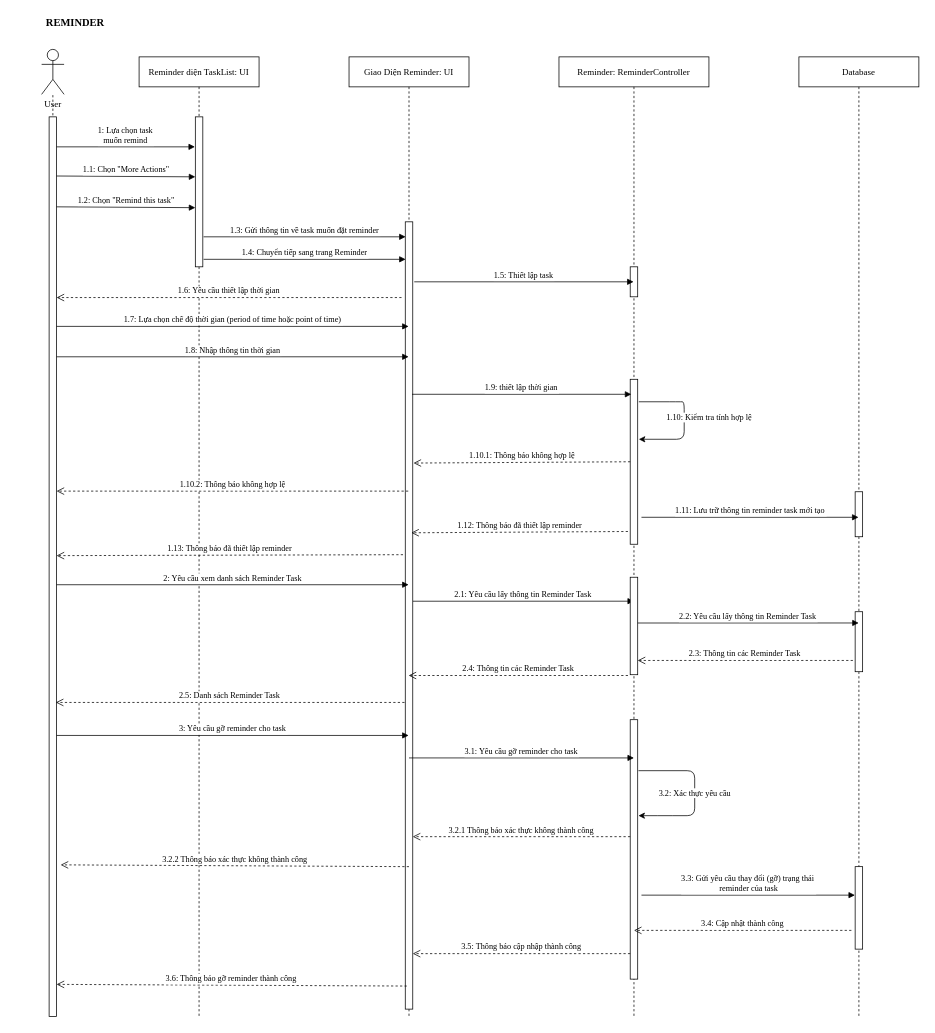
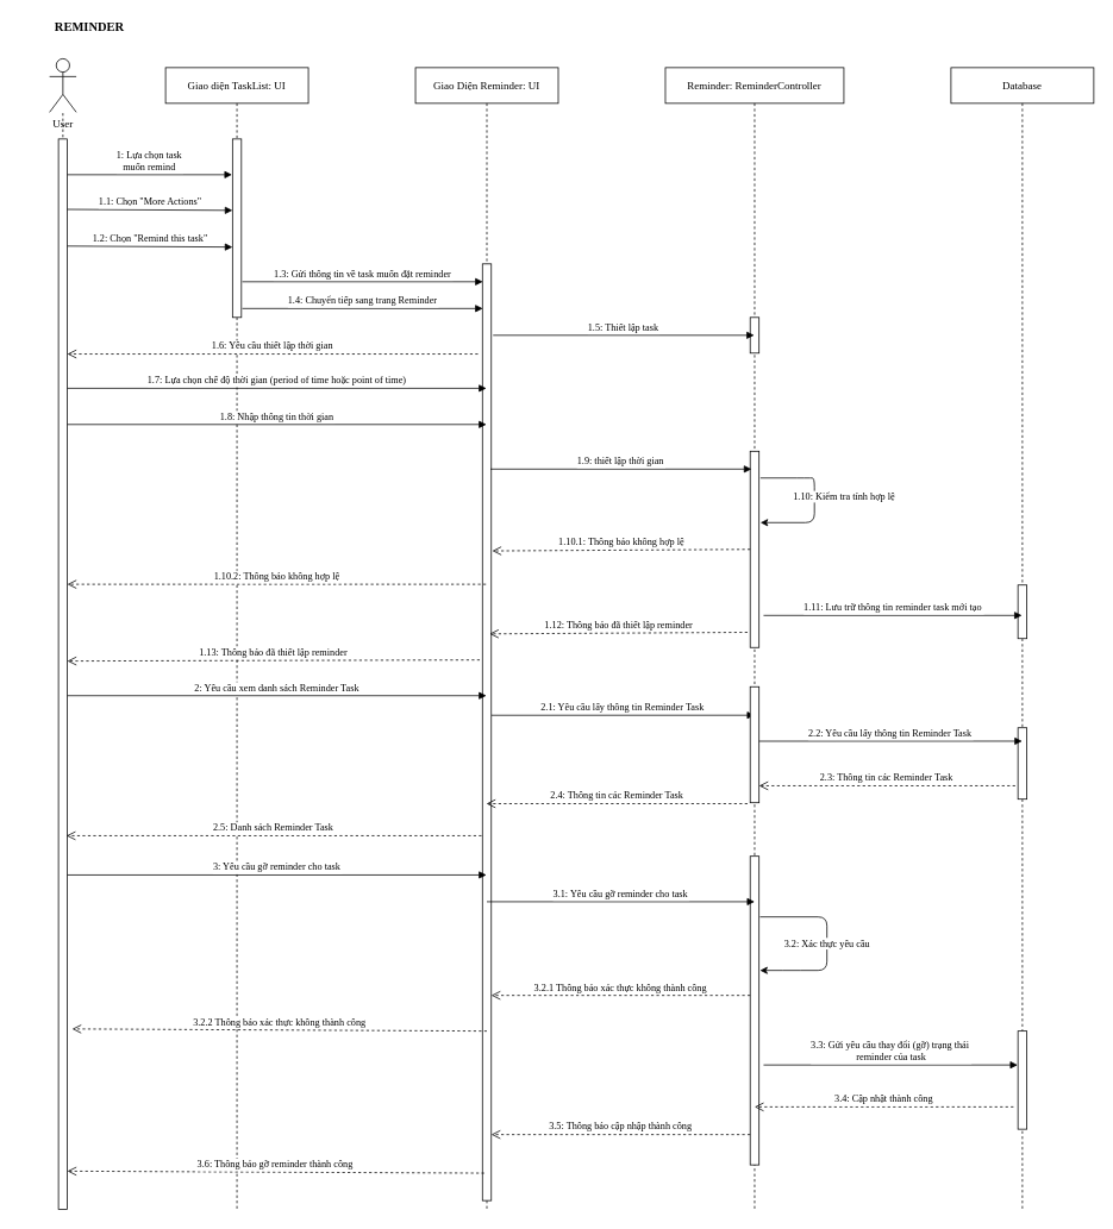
  <mxCell id="0" />
  <mxCell id="1" parent="0" />
  <mxCell id="2" value="" style="endArrow=none;dashed=1;html=1;fontFamily=Verdana;" parent="1" target="5" edge="1"><mxGeometry width="50" height="50" relative="1" as="geometry"><mxPoint x="70" y="795" as="sourcePoint" /><mxPoint x="515" y="235" as="targetPoint" /></mxGeometry></mxCell>
- <mxCell id="3" value="Reminder diện TaskList: UI" style="shape=umlLifeline;perimeter=lifelinePerimeter;container=1;collapsible=0;recursiveResize=0;rounded=0;shadow=0;strokeWidth=1;fontFamily=Verdana;" parent="1" vertex="1"><mxGeometry x="185" y="75" width="160" height="1280" as="geometry" /></mxCell>
+ <mxCell id="3" value="Giao diện TaskList: UI" style="shape=umlLifeline;perimeter=lifelinePerimeter;container=1;collapsible=0;recursiveResize=0;rounded=0;shadow=0;strokeWidth=1;fontFamily=Verdana;" parent="1" vertex="1"><mxGeometry x="185" y="75" width="160" height="1280" as="geometry" /></mxCell>
  <mxCell id="4" value="" style="points=[];perimeter=orthogonalPerimeter;rounded=0;shadow=0;strokeWidth=1;fontFamily=Verdana;" parent="3" vertex="1"><mxGeometry x="75" y="80" width="10" height="200" as="geometry" /></mxCell>
  <mxCell id="5" value="User" style="shape=umlActor;verticalLabelPosition=bottom;verticalAlign=top;html=1;outlineConnect=0;fontFamily=Verdana;" parent="1" vertex="1"><mxGeometry x="55" y="65" width="30" height="60" as="geometry" /></mxCell>
  <mxCell id="6" value="" style="points=[];perimeter=orthogonalPerimeter;rounded=0;shadow=0;strokeWidth=1;fontFamily=Verdana;" parent="1" vertex="1"><mxGeometry y="155" width="10" height="1200" as="geometry" x="65" /></mxCell>
  <mxCell id="7" value="Giao Diện Reminder: UI" style="shape=umlLifeline;perimeter=lifelinePerimeter;container=1;collapsible=0;recursiveResize=0;rounded=0;shadow=0;strokeWidth=1;fontFamily=Verdana;" parent="1" vertex="1"><mxGeometry x="465" y="75" width="160" height="1280" as="geometry" /></mxCell>
  <mxCell id="8" value="" style="points=[];perimeter=orthogonalPerimeter;rounded=0;shadow=0;strokeWidth=1;fontFamily=Verdana;" parent="7" vertex="1"><mxGeometry x="75" y="220" width="10" height="1050" as="geometry" /></mxCell>
  <mxCell id="9" value="1: Lựa chọn task &#10;muốn remind" style="verticalAlign=bottom;endArrow=block;shadow=0;strokeWidth=1;fontFamily=Verdana;exitX=1.1;exitY=0.117;exitDx=0;exitDy=0;exitPerimeter=0;" parent="1" edge="1"><mxGeometry relative="1" as="geometry"><mxPoint x="75" y="195" as="sourcePoint" /><mxPoint x="259.5" y="195" as="targetPoint" /></mxGeometry></mxCell>
  <mxCell id="10" value="1.1: Chọn &quot;More Actions&quot;" style="verticalAlign=bottom;endArrow=block;shadow=0;strokeWidth=1;fontFamily=Verdana;exitX=1.1;exitY=0.117;exitDx=0;exitDy=0;exitPerimeter=0;entryX=0.5;entryY=0.919;entryDx=0;entryDy=0;entryPerimeter=0;" parent="1" edge="1"><mxGeometry relative="1" as="geometry"><mxPoint x="75" y="233.88" as="sourcePoint" /><mxPoint x="260" y="235" as="targetPoint" /></mxGeometry></mxCell>
  <mxCell id="11" value="1.6: Yêu cầu thiết lập thời gian" style="verticalAlign=bottom;endArrow=open;dashed=1;endSize=8;shadow=0;strokeWidth=1;fontFamily=Verdana;" parent="1" target="6" edge="1"><mxGeometry relative="1" as="geometry"><mxPoint x="76" y="456.18" as="targetPoint" /><mxPoint x="535" y="396" as="sourcePoint" /></mxGeometry></mxCell>
  <mxCell id="12" value="1.13: Thông báo đã thiết lập reminder" style="verticalAlign=bottom;endArrow=open;dashed=1;endSize=8;shadow=0;strokeWidth=1;fontFamily=Verdana;entryX=1;entryY=0.802;entryDx=0;entryDy=0;entryPerimeter=0;exitX=-0.3;exitY=0.739;exitDx=0;exitDy=0;exitPerimeter=0;" parent="1" edge="1"><mxGeometry relative="1" as="geometry"><mxPoint x="75" y="740.2" as="targetPoint" /><mxPoint x="537" y="738.94" as="sourcePoint" /></mxGeometry></mxCell>
  <mxCell id="13" value="&lt;font size=&quot;1&quot;&gt;&lt;b style=&quot;font-size: 14px&quot;&gt;REMINDER&lt;/b&gt;&lt;/font&gt;" style="text;html=1;strokeColor=none;fillColor=none;align=center;verticalAlign=middle;whiteSpace=wrap;rounded=0;fontFamily=Verdana;" parent="1" vertex="1"><mxGeometry x="20" y="20" width="160" height="20" as="geometry" /></mxCell>
  <mxCell id="14" value="Reminder: ReminderController" style="shape=umlLifeline;perimeter=lifelinePerimeter;container=1;collapsible=0;recursiveResize=0;rounded=0;shadow=0;strokeWidth=1;fontFamily=Verdana;" parent="1" vertex="1"><mxGeometry x="745" y="75" width="200" height="1280" as="geometry" /></mxCell>
  <mxCell id="15" value="" style="points=[];perimeter=orthogonalPerimeter;rounded=0;shadow=0;strokeWidth=1;fontFamily=Verdana;" parent="14" vertex="1"><mxGeometry x="95" y="280" width="10" height="40" as="geometry" /></mxCell>
  <mxCell id="16" value="" style="points=[];perimeter=orthogonalPerimeter;rounded=0;shadow=0;strokeWidth=1;fontFamily=Verdana;" parent="14" vertex="1"><mxGeometry x="95" y="430" width="10" height="220" as="geometry" /></mxCell>
  <mxCell id="17" value="" style="points=[];perimeter=orthogonalPerimeter;rounded=0;shadow=0;strokeWidth=1;fontFamily=Verdana;" parent="14" vertex="1"><mxGeometry x="95" y="884" width="10" height="346" as="geometry" /></mxCell>
  <mxCell id="18" value="Database" style="shape=umlLifeline;perimeter=lifelinePerimeter;container=1;collapsible=0;recursiveResize=0;rounded=0;shadow=0;strokeWidth=1;fontFamily=Verdana;" parent="1" vertex="1"><mxGeometry x="1065" y="75" width="160" height="1280" as="geometry" /></mxCell>
  <mxCell id="19" value="" style="points=[];perimeter=orthogonalPerimeter;rounded=0;shadow=0;strokeWidth=1;fontFamily=Verdana;" parent="18" vertex="1"><mxGeometry x="75" y="580" width="10" height="60" as="geometry" /></mxCell>
  <mxCell id="20" value="" style="points=[];perimeter=orthogonalPerimeter;rounded=0;shadow=0;strokeWidth=1;fontFamily=Verdana;" parent="18" vertex="1"><mxGeometry x="75" y="740" width="10" height="80" as="geometry" /></mxCell>
  <mxCell id="21" value="" style="points=[];perimeter=orthogonalPerimeter;rounded=0;shadow=0;strokeWidth=1;fontFamily=Verdana;" parent="18" vertex="1"><mxGeometry x="75" y="1080" width="10" height="110" as="geometry" /></mxCell>
  <mxCell id="22" value="1.2: Chọn &quot;Remind this task&quot;" style="verticalAlign=bottom;endArrow=block;shadow=0;strokeWidth=1;fontFamily=Verdana;exitX=1.1;exitY=0.117;exitDx=0;exitDy=0;exitPerimeter=0;entryX=0.5;entryY=0.919;entryDx=0;entryDy=0;entryPerimeter=0;" parent="1" edge="1"><mxGeometry relative="1" as="geometry"><mxPoint x="75" y="275" as="sourcePoint" /><mxPoint x="260" y="276.12" as="targetPoint" /></mxGeometry></mxCell>
  <mxCell id="23" value="1.3: Gửi thông tin về task muốn đặt reminder" style="verticalAlign=bottom;endArrow=block;shadow=0;strokeWidth=1;fontFamily=Verdana;" parent="1" edge="1"><mxGeometry relative="1" as="geometry"><mxPoint x="271" y="315" as="sourcePoint" /><mxPoint x="540.5" y="315" as="targetPoint" /></mxGeometry></mxCell>
  <mxCell id="24" value="1.7: Lựa chọn chế độ thời gian (period of time hoặc point of time)" style="verticalAlign=bottom;endArrow=block;shadow=0;strokeWidth=1;fontFamily=Verdana;exitX=1.1;exitY=0.117;exitDx=0;exitDy=0;exitPerimeter=0;" parent="1" target="7" edge="1"><mxGeometry relative="1" as="geometry"><mxPoint x="75" y="434.44" as="sourcePoint" /><mxPoint x="260" y="435.56" as="targetPoint" /></mxGeometry></mxCell>
  <mxCell id="25" value="1.8: Nhập thông tin thời gian" style="verticalAlign=bottom;endArrow=block;shadow=0;strokeWidth=1;fontFamily=Verdana;exitX=1.1;exitY=0.117;exitDx=0;exitDy=0;exitPerimeter=0;" parent="1" edge="1"><mxGeometry relative="1" as="geometry"><mxPoint x="75" y="475" as="sourcePoint" /><mxPoint x="544.5" y="475" as="targetPoint" /></mxGeometry></mxCell>
  <mxCell id="26" value="2: Yêu cầu xem danh sách Reminder Task" style="verticalAlign=bottom;endArrow=block;shadow=0;strokeWidth=1;fontFamily=Verdana;exitX=1.1;exitY=0.117;exitDx=0;exitDy=0;exitPerimeter=0;" parent="1" edge="1"><mxGeometry relative="1" as="geometry"><mxPoint x="75" y="779" as="sourcePoint" /><mxPoint x="544.5" y="779" as="targetPoint" /></mxGeometry></mxCell>
  <mxCell id="27" value="1.11: Lưu trữ thông tin reminder task mới tạo" style="verticalAlign=bottom;endArrow=block;shadow=0;strokeWidth=1;fontFamily=Verdana;exitX=1.5;exitY=0.867;exitDx=0;exitDy=0;exitPerimeter=0;" parent="1" edge="1"><mxGeometry relative="1" as="geometry"><mxPoint x="855" y="689.05" as="sourcePoint" /><mxPoint x="1144.5" y="689.05" as="targetPoint" /></mxGeometry></mxCell>
  <mxCell id="28" value="2.1: Yêu cầu lấy thông tin Reminder Task" style="verticalAlign=bottom;endArrow=block;shadow=0;strokeWidth=1;fontFamily=Verdana;entryX=0.5;entryY=0.333;entryDx=0;entryDy=0;entryPerimeter=0;" parent="1" edge="1"><mxGeometry relative="1" as="geometry"><mxPoint x="550.25" y="801" as="sourcePoint" /><mxPoint x="845" y="800.95" as="targetPoint" /></mxGeometry></mxCell>
  <mxCell id="29" value="2.4: Thông tin các Reminder Task" style="verticalAlign=bottom;endArrow=open;dashed=1;endSize=8;shadow=0;strokeWidth=1;fontFamily=Verdana;exitX=-0.3;exitY=0.739;exitDx=0;exitDy=0;exitPerimeter=0;" parent="1" edge="1"><mxGeometry relative="1" as="geometry"><mxPoint x="544.5" y="900.07" as="targetPoint" /><mxPoint x="837" y="900.07" as="sourcePoint" /></mxGeometry></mxCell>
  <mxCell id="30" value="2.5: Danh sách Reminder Task" style="verticalAlign=bottom;endArrow=open;dashed=1;endSize=8;shadow=0;strokeWidth=1;fontFamily=Verdana;" parent="1" edge="1"><mxGeometry relative="1" as="geometry"><mxPoint x="74" y="936" as="targetPoint" /><mxPoint x="539" y="936" as="sourcePoint" /></mxGeometry></mxCell>
  <mxCell id="31" value="3: Yêu cầu gỡ reminder cho task" style="verticalAlign=bottom;endArrow=block;shadow=0;strokeWidth=1;fontFamily=Verdana;exitX=1.1;exitY=0.117;exitDx=0;exitDy=0;exitPerimeter=0;" parent="1" edge="1"><mxGeometry relative="1" as="geometry"><mxPoint x="75" y="980" as="sourcePoint" /><mxPoint x="544.5" y="980" as="targetPoint" /></mxGeometry></mxCell>
  <mxCell id="32" value="3.2: Xác thực yêu cầu" style="endArrow=classic;html=1;fontFamily=Verdana;" parent="1" edge="1"><mxGeometry width="50" height="50" relative="1" as="geometry"><mxPoint x="851" y="1027" as="sourcePoint" /><mxPoint x="851" y="1087" as="targetPoint" /><Array as="points"><mxPoint x="926" y="1027" /><mxPoint x="926" y="1087" /><mxPoint x="886" y="1087" /></Array></mxGeometry></mxCell>
  <mxCell id="33" value="3.3: Gửi yêu cầu thay đổi (gỡ) trạng thái&#10; reminder của task" style="verticalAlign=bottom;endArrow=block;shadow=0;strokeWidth=1;fontFamily=Verdana;" parent="1" edge="1"><mxGeometry relative="1" as="geometry"><mxPoint x="855" y="1193" as="sourcePoint" /><mxPoint x="1139.75" y="1193" as="targetPoint" /></mxGeometry></mxCell>
  <mxCell id="34" value="3.4: Cập nhật thành công" style="verticalAlign=bottom;endArrow=open;dashed=1;endSize=8;shadow=0;strokeWidth=1;fontFamily=Verdana;" parent="1" edge="1"><mxGeometry relative="1" as="geometry"><mxPoint x="845" y="1240" as="targetPoint" /><mxPoint x="1135" y="1240" as="sourcePoint" /></mxGeometry></mxCell>
  <mxCell id="35" value="3.6: Thông báo gỡ reminder thành công" style="verticalAlign=bottom;endArrow=open;dashed=1;endSize=8;shadow=0;strokeWidth=1;fontFamily=Verdana;exitX=0.2;exitY=0.896;exitDx=0;exitDy=0;exitPerimeter=0;" parent="1" edge="1"><mxGeometry relative="1" as="geometry"><mxPoint x="75" y="1312" as="targetPoint" /><mxPoint x="542" y="1314.24" as="sourcePoint" /></mxGeometry></mxCell>
  <mxCell id="36" value="1.4: Chuyển tiếp sang trang Reminder" style="verticalAlign=bottom;endArrow=block;shadow=0;strokeWidth=1;fontFamily=Verdana;" parent="1" edge="1"><mxGeometry relative="1" as="geometry"><mxPoint x="271" y="345" as="sourcePoint" /><mxPoint x="540.5" y="345" as="targetPoint" /></mxGeometry></mxCell>
  <mxCell id="37" value="1.5: Thiết lập task" style="verticalAlign=bottom;endArrow=block;shadow=0;strokeWidth=1;fontFamily=Verdana;" parent="1" target="14" edge="1"><mxGeometry relative="1" as="geometry"><mxPoint x="552" y="375" as="sourcePoint" /><mxPoint x="821.5" y="375" as="targetPoint" /></mxGeometry></mxCell>
  <mxCell id="38" value="1.10: Kiểm tra tính hợp lệ" style="endArrow=classic;html=1;fontFamily=Verdana;" parent="1" edge="1"><mxGeometry x="-0.059" y="33" width="50" height="50" relative="1" as="geometry"><mxPoint x="851.5" y="535" as="sourcePoint" /><mxPoint x="851.5" y="585" as="targetPoint" /><Array as="points"><mxPoint x="902" y="535" /><mxPoint x="912" y="535" /><mxPoint x="912" y="585" /></Array><mxPoint y="1" as="offset" /></mxGeometry></mxCell>
  <mxCell id="39" value="1.9: thiết lập thời gian" style="verticalAlign=bottom;endArrow=block;shadow=0;strokeWidth=1;fontFamily=Verdana;" parent="1" edge="1"><mxGeometry relative="1" as="geometry"><mxPoint x="549" y="525" as="sourcePoint" /><mxPoint x="841.5" y="525" as="targetPoint" /></mxGeometry></mxCell>
  <mxCell id="40" value="1.12: Thông báo đã thiết lập reminder" style="verticalAlign=bottom;endArrow=open;dashed=1;endSize=8;shadow=0;strokeWidth=1;fontFamily=Verdana;entryX=0.519;entryY=0.467;entryDx=0;entryDy=0;entryPerimeter=0;exitX=-0.3;exitY=0.739;exitDx=0;exitDy=0;exitPerimeter=0;" parent="1" edge="1"><mxGeometry relative="1" as="geometry"><mxPoint x="548.04" y="709.72" as="targetPoint" /><mxPoint x="837" y="708" as="sourcePoint" /></mxGeometry></mxCell>
  <mxCell id="41" value="" style="points=[];perimeter=orthogonalPerimeter;rounded=0;shadow=0;strokeWidth=1;fontFamily=Verdana;" parent="1" vertex="1"><mxGeometry x="840" y="769" width="10" height="130" as="geometry" /></mxCell>
  <mxCell id="42" value="2.3: Thông tin các Reminder Task" style="verticalAlign=bottom;endArrow=open;dashed=1;endSize=8;shadow=0;strokeWidth=1;fontFamily=Verdana;exitX=-0.3;exitY=0.739;exitDx=0;exitDy=0;exitPerimeter=0;" parent="1" edge="1"><mxGeometry relative="1" as="geometry"><mxPoint x="850" y="880" as="targetPoint" /><mxPoint x="1137" y="880" as="sourcePoint" /></mxGeometry></mxCell>
  <mxCell id="43" value="2.2: Yêu cầu lấy thông tin Reminder Task" style="verticalAlign=bottom;endArrow=block;shadow=0;strokeWidth=1;fontFamily=Verdana;entryX=0.5;entryY=0.333;entryDx=0;entryDy=0;entryPerimeter=0;" parent="1" edge="1"><mxGeometry relative="1" as="geometry"><mxPoint x="850" y="830.05" as="sourcePoint" /><mxPoint x="1144.75" y="830" as="targetPoint" /></mxGeometry></mxCell>
  <mxCell id="44" value="3.1: Yêu cầu gỡ reminder cho task" style="verticalAlign=bottom;endArrow=block;shadow=0;strokeWidth=1;fontFamily=Verdana;exitX=1.1;exitY=0.117;exitDx=0;exitDy=0;exitPerimeter=0;" parent="1" edge="1"><mxGeometry relative="1" as="geometry"><mxPoint x="545" y="1010" as="sourcePoint" /><mxPoint x="845" y="1010" as="targetPoint" /></mxGeometry></mxCell>
  <mxCell id="45" value="3.5: Thông báo cập nhập thành công" style="verticalAlign=bottom;endArrow=open;dashed=1;endSize=8;shadow=0;strokeWidth=1;fontFamily=Verdana;" parent="1" edge="1"><mxGeometry relative="1" as="geometry"><mxPoint x="550" y="1271" as="targetPoint" /><mxPoint x="840" y="1271" as="sourcePoint" /></mxGeometry></mxCell>
  <mxCell id="46" value="1.10.1: Thông báo không hợp lệ" style="verticalAlign=bottom;endArrow=open;dashed=1;endSize=8;shadow=0;strokeWidth=1;fontFamily=Verdana;entryX=0.519;entryY=0.467;entryDx=0;entryDy=0;entryPerimeter=0;exitX=-0.3;exitY=0.739;exitDx=0;exitDy=0;exitPerimeter=0;" edge="1" parent="1"><mxGeometry relative="1" as="geometry"><mxPoint x="551.04" y="616.72" as="targetPoint" /><mxPoint x="840" y="615" as="sourcePoint" /></mxGeometry></mxCell>
  <mxCell id="47" value="1.10.2: Thông báo không hợp lệ" style="verticalAlign=bottom;endArrow=open;dashed=1;endSize=8;shadow=0;strokeWidth=1;fontFamily=Verdana;exitX=-0.3;exitY=0.739;exitDx=0;exitDy=0;exitPerimeter=0;" edge="1" parent="1" target="6"><mxGeometry relative="1" as="geometry"><mxPoint x="255" y="655.86" as="targetPoint" /><mxPoint x="543.96" y="654.14" as="sourcePoint" /></mxGeometry></mxCell>
  <mxCell id="48" value="3.2.1 Thông báo xác thực không thành công" style="verticalAlign=bottom;endArrow=open;dashed=1;endSize=8;shadow=0;strokeWidth=1;fontFamily=Verdana;" edge="1" parent="1"><mxGeometry relative="1" as="geometry"><mxPoint x="550" y="1115" as="targetPoint" /><mxPoint x="840" y="1115" as="sourcePoint" /></mxGeometry></mxCell>
  <mxCell id="49" value="3.2.2 Thông báo xác thực không thành công" style="verticalAlign=bottom;endArrow=open;dashed=1;endSize=8;shadow=0;strokeWidth=1;fontFamily=Verdana;entryX=1.541;entryY=0.823;entryDx=0;entryDy=0;entryPerimeter=0;" edge="1" parent="1"><mxGeometry relative="1" as="geometry"><mxPoint x="80.41" y="1152.6" as="targetPoint" /><mxPoint x="545" y="1155" as="sourcePoint" /></mxGeometry></mxCell>
